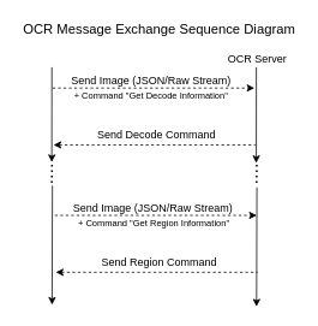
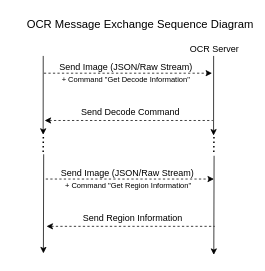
  <mxCell id="0" />
  <mxCell id="1" parent="0" />
  <mxCell id="2" value="" style="group" vertex="1" connectable="0" parent="1"><mxGeometry x="28" y="56" width="82" height="278" as="geometry" /></mxCell>
  <mxCell id="3" value="" style="endArrow=classic;html=1;shadow=0;" edge="1" parent="2"><mxGeometry width="50" height="50" relative="1" as="geometry"><mxPoint x="29.08" y="18" as="sourcePoint" /><mxPoint x="29" y="123" as="targetPoint" /></mxGeometry></mxCell>
  <mxCell id="4" value="" style="endArrow=none;dashed=1;html=1;shadow=0;dashPattern=1 2;strokeWidth=2;" edge="1" parent="2"><mxGeometry width="50" height="50" relative="1" as="geometry"><mxPoint x="29" y="146" as="sourcePoint" /><mxPoint x="29.26" y="123" as="targetPoint" /></mxGeometry></mxCell>
  <mxCell id="5" value="" style="endArrow=classic;html=1;shadow=0;" edge="1" parent="2"><mxGeometry width="50" height="50" relative="1" as="geometry"><mxPoint x="29.69" y="149" as="sourcePoint" /><mxPoint x="29.31" y="281" as="targetPoint" /></mxGeometry></mxCell>
  <mxCell id="6" value="" style="endArrow=classic;html=1;shadow=0;dashed=1;fontStyle=4" edge="1" parent="1"><mxGeometry width="50" height="50" relative="1" as="geometry"><mxPoint x="58" y="97" as="sourcePoint" /><mxPoint x="282" y="97" as="targetPoint" /></mxGeometry></mxCell>
  <mxCell id="7" value="Send Image (JSON/Raw Stream)" style="text;html=1;align=center;verticalAlign=middle;resizable=0;points=[];autosize=1;" vertex="1" parent="1"><mxGeometry x="73" y="80" width="187" height="18" as="geometry" /></mxCell>
  <mxCell id="8" value="Send Decode Command" style="text;html=1;align=center;verticalAlign=middle;resizable=0;points=[];autosize=1;" vertex="1" parent="1"><mxGeometry x="100" y="140" width="146" height="18" as="geometry" /></mxCell>
  <mxCell id="9" value="&lt;font style=&quot;font-size: 10px&quot;&gt;+ Command &quot;Get Decode Information&quot;&lt;/font&gt;" style="text;html=1;align=center;verticalAlign=middle;resizable=0;points=[];autosize=1;" vertex="1" parent="1"><mxGeometry x="76.5" y="96" width="181" height="18" as="geometry" /></mxCell>
  <mxCell id="10" value="" style="endArrow=none;html=1;shadow=0;dashed=1;fontStyle=4;endFill=0;startArrow=classic;startFill=1;" edge="1" parent="1"><mxGeometry width="50" height="50" relative="1" as="geometry"><mxPoint x="61.5" y="301" as="sourcePoint" /><mxPoint x="285.5" y="301" as="targetPoint" /></mxGeometry></mxCell>
  <mxCell id="11" value="" style="endArrow=classic;html=1;shadow=0;dashed=1;fontStyle=4" edge="1" parent="1"><mxGeometry width="50" height="50" relative="1" as="geometry"><mxPoint x="60.5" y="238" as="sourcePoint" /><mxPoint x="284.5" y="238" as="targetPoint" /></mxGeometry></mxCell>
  <mxCell id="12" value="Send Image (JSON/Raw Stream)" style="text;html=1;align=center;verticalAlign=middle;resizable=0;points=[];autosize=1;" vertex="1" parent="1"><mxGeometry x="75.5" y="221" width="187" height="18" as="geometry" /></mxCell>
- <mxCell id="13" value="Send Region Command" style="text;html=1;align=center;verticalAlign=middle;resizable=0;points=[];autosize=1;" vertex="1" parent="1"><mxGeometry x="104.5" y="281" width="142" height="18" as="geometry" /></mxCell>
+ <mxCell id="13" value="Send Region Information" style="text;html=1;align=center;verticalAlign=middle;resizable=0;points=[];autosize=1;" vertex="1" parent="1"><mxGeometry x="104.5" y="281" width="142" height="18" as="geometry" /></mxCell>
  <mxCell id="14" value="&lt;font style=&quot;font-size: 10px&quot;&gt;+ Command &quot;Get Region Information&quot;&lt;/font&gt;" style="text;html=1;align=center;verticalAlign=middle;resizable=0;points=[];autosize=1;" vertex="1" parent="1"><mxGeometry x="81" y="237" width="178" height="18" as="geometry" /></mxCell>
  <mxCell id="15" value="" style="endArrow=classic;html=1;shadow=0;" edge="1" parent="1"><mxGeometry width="50" height="50" relative="1" as="geometry"><mxPoint x="284.08" y="74" as="sourcePoint" /><mxPoint x="284" y="180" as="targetPoint" /></mxGeometry></mxCell>
  <mxCell id="16" value="OCR Server" style="text;html=1;align=center;verticalAlign=middle;resizable=0;points=[];autosize=1;" vertex="1" parent="1"><mxGeometry x="247" y="56" width="75" height="18" as="geometry" /></mxCell>
  <mxCell id="17" value="" style="endArrow=none;html=1;shadow=0;dashed=1;fontStyle=4;endFill=0;startArrow=classic;startFill=1;" edge="1" parent="1"><mxGeometry width="50" height="50" relative="1" as="geometry"><mxPoint x="59" y="160" as="sourcePoint" /><mxPoint x="283" y="160" as="targetPoint" /></mxGeometry></mxCell>
  <mxCell id="18" value="" style="endArrow=none;dashed=1;html=1;shadow=0;dashPattern=1 2;strokeWidth=2;" edge="1" parent="1"><mxGeometry width="50" height="50" relative="1" as="geometry"><mxPoint x="284.3" y="202" as="sourcePoint" /><mxPoint x="284.56" y="179" as="targetPoint" /></mxGeometry></mxCell>
  <mxCell id="19" value="" style="endArrow=classic;html=1;shadow=0;" edge="1" parent="1"><mxGeometry width="50" height="50" relative="1" as="geometry"><mxPoint x="284.69" y="207" as="sourcePoint" /><mxPoint x="284.31" y="339" as="targetPoint" /></mxGeometry></mxCell>
- <mxCell id="20" value="OCR Message Exchange Sequence Diagram" style="text;html=1;align=center;verticalAlign=middle;resizable=0;points=[];autosize=1;fontSize=15;" vertex="1" parent="1"><mxGeometry x="20" y="20" width="311" height="22" as="geometry" /></mxCell>
+ <mxCell id="20" value="OCR Message Exchange Sequence Diagram" style="text;html=1;align=center;verticalAlign=middle;resizable=0;points=[];autosize=1;fontSize=15;" vertex="1" parent="1"><mxGeometry x="30" y="20" width="311" height="22" as="geometry" /></mxCell>
